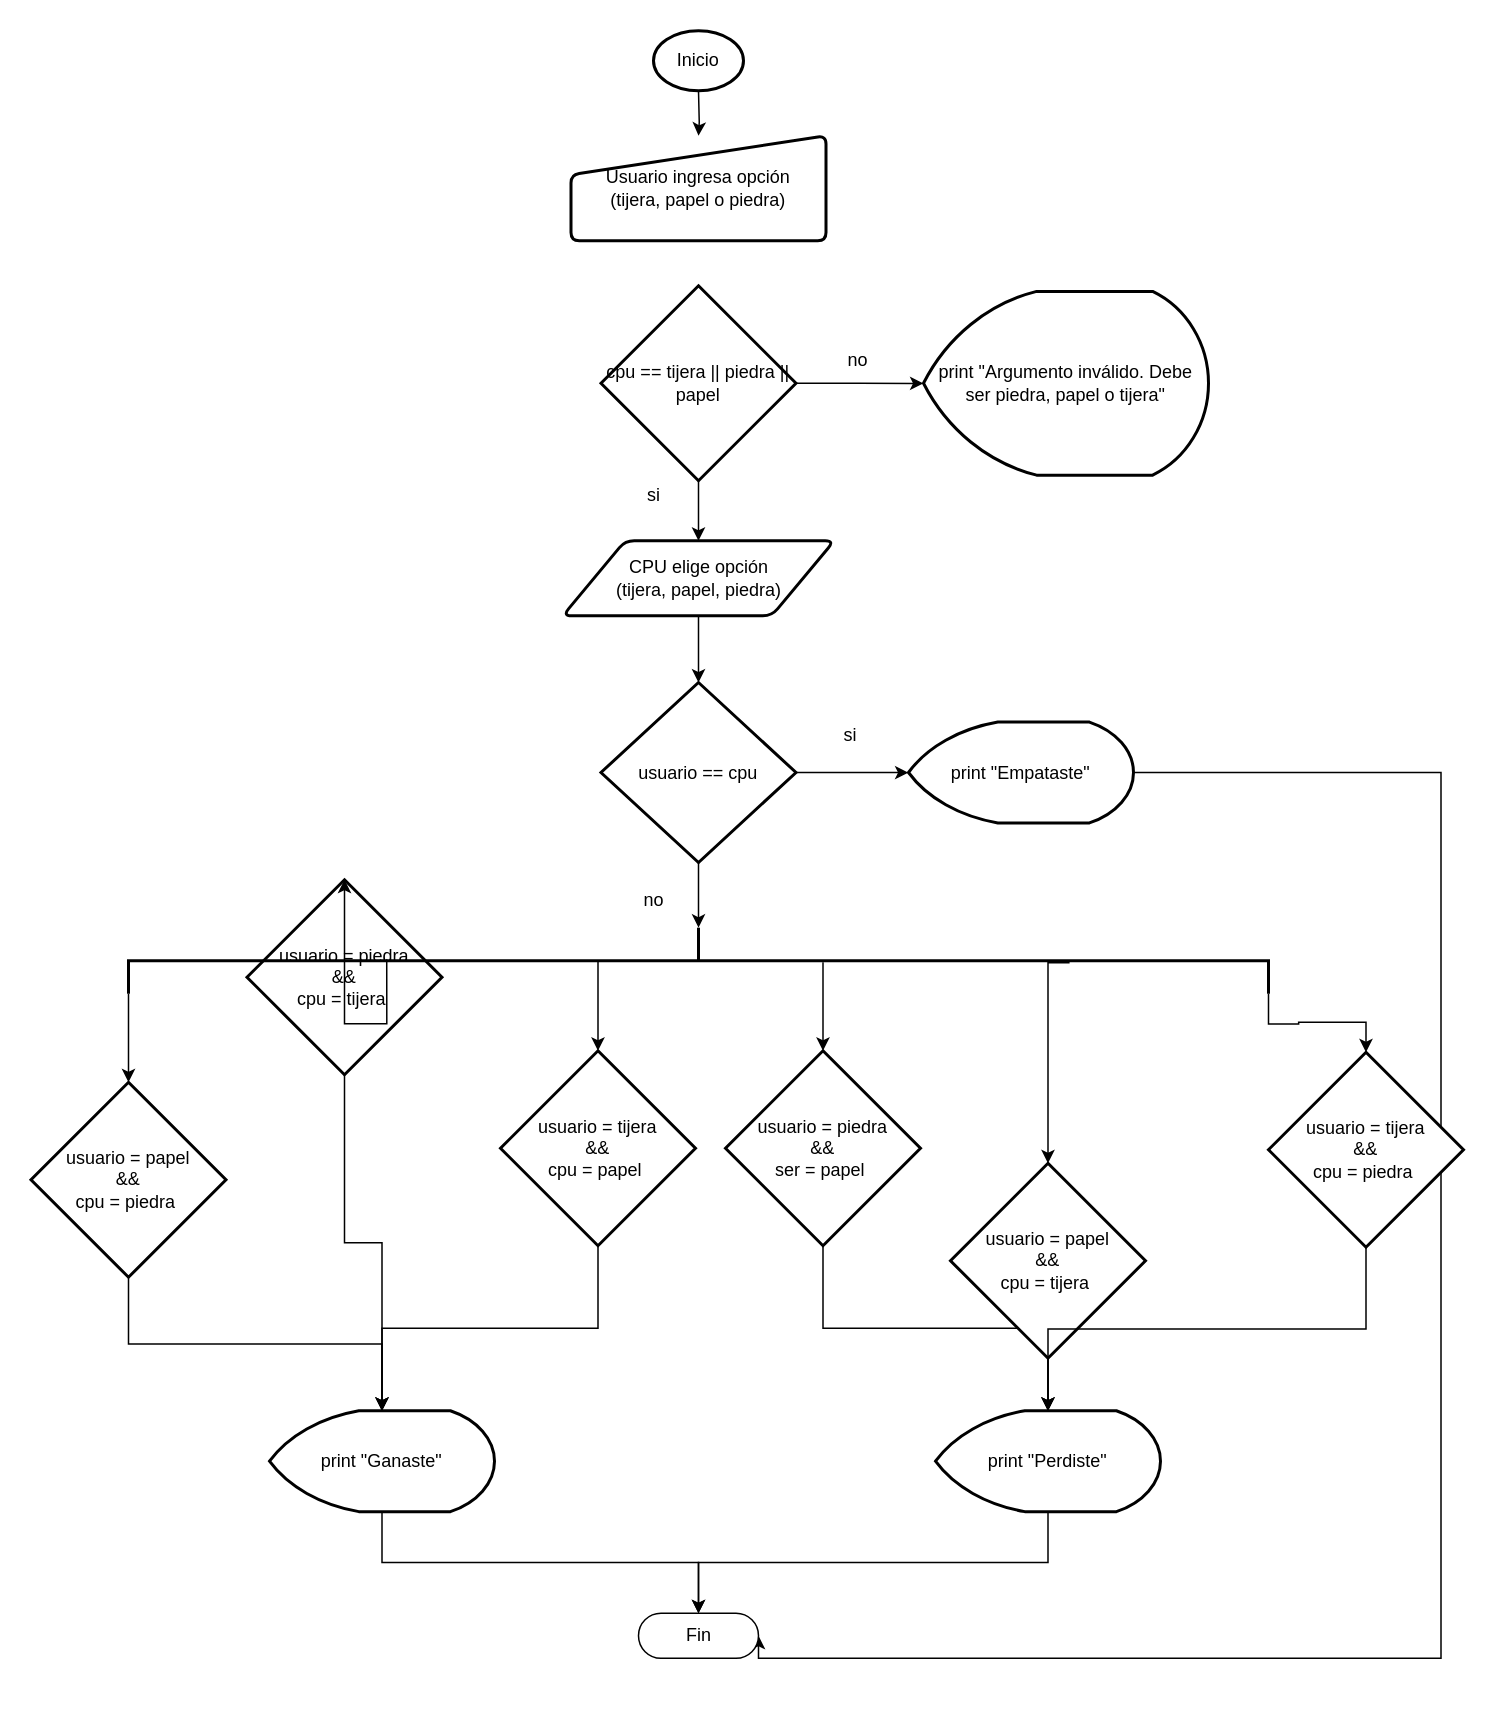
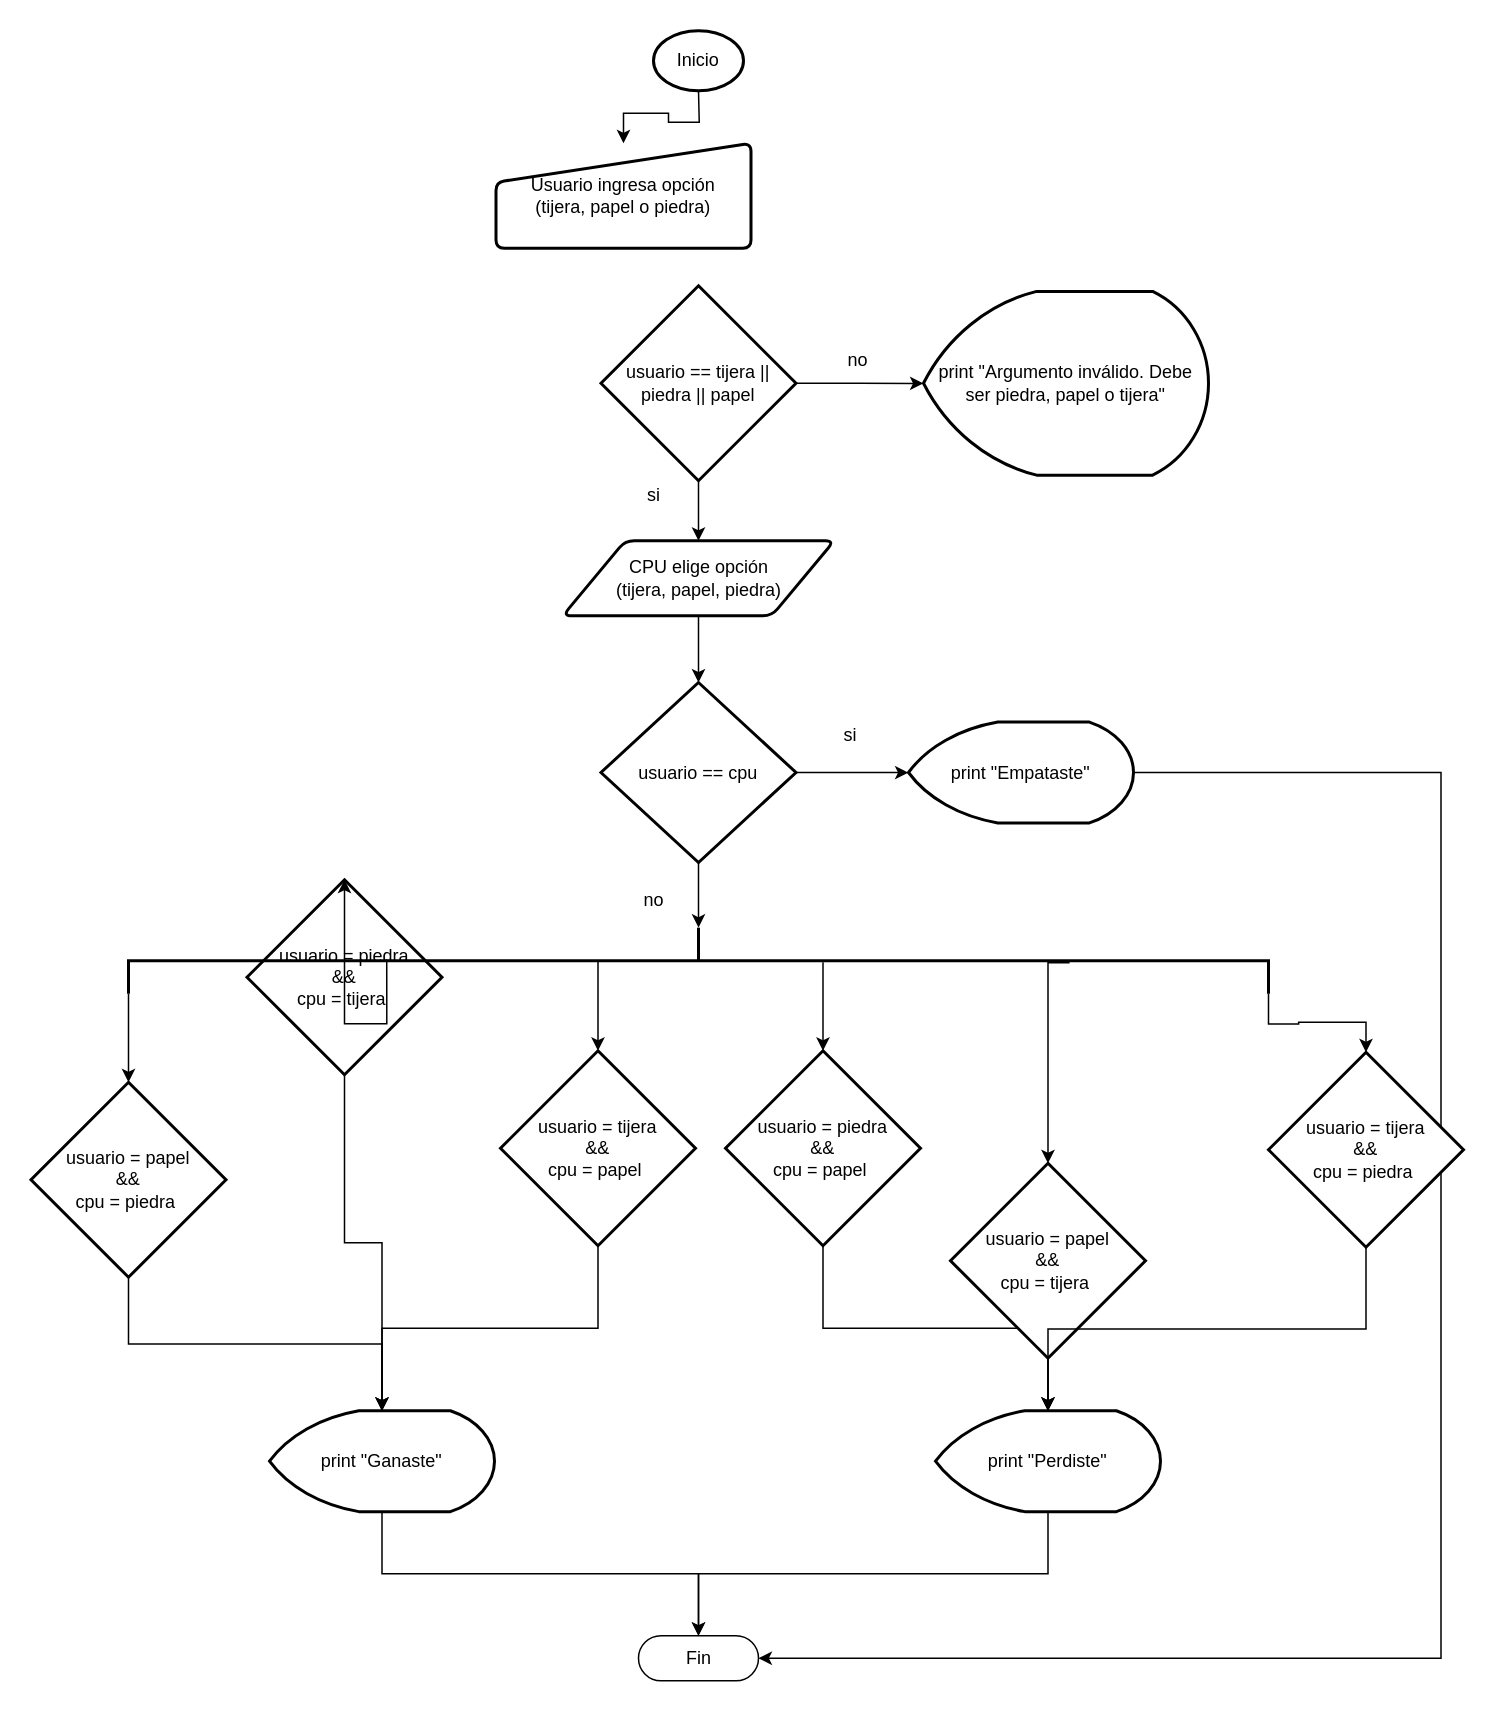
  <mxCell id="0" />
  <mxCell id="1" parent="0" />
  <mxCell id="2" value="" style="edgeStyle=orthogonalEdgeStyle;rounded=0;orthogonalLoop=1;jettySize=auto;html=1;" edge="1" parent="1" target="7"><mxGeometry relative="1" as="geometry"><mxPoint x="465" y="60" as="sourcePoint" /></mxGeometry></mxCell>
  <mxCell id="3" value="Inicio" style="strokeWidth=2;html=1;shape=mxgraph.flowchart.start_1;whiteSpace=wrap;" vertex="1" parent="1"><mxGeometry x="435" y="20" width="60" height="40" as="geometry" /></mxCell>
  <mxCell id="4" value="" style="edgeStyle=orthogonalEdgeStyle;rounded=0;orthogonalLoop=1;jettySize=auto;html=1;" edge="1" parent="1" source="5" target="10"><mxGeometry relative="1" as="geometry" /></mxCell>
  <mxCell id="5" value="CPU elige opción&lt;br&gt;(tijera, papel, piedra)" style="shape=parallelogram;html=1;strokeWidth=2;perimeter=parallelogramPerimeter;whiteSpace=wrap;rounded=1;arcSize=12;size=0.23;" vertex="1" parent="1"><mxGeometry x="374.5" y="360" width="181" height="50" as="geometry" /></mxCell>
  <mxCell id="6" value="" style="edgeStyle=orthogonalEdgeStyle;rounded=0;orthogonalLoop=1;jettySize=auto;html=1;exitX=1;exitY=0.5;exitDx=0;exitDy=0;exitPerimeter=0;" edge="1" parent="1" source="14" target="11"><mxGeometry relative="1" as="geometry" /></mxCell>
- <mxCell id="7" value="&lt;span&gt;Usuario ingresa opción&lt;/span&gt;&lt;br&gt;&lt;span&gt;(tijera, papel o piedra)&lt;/span&gt;" style="html=1;strokeWidth=2;shape=manualInput;whiteSpace=wrap;rounded=1;size=26;arcSize=11;" vertex="1" parent="1"><mxGeometry x="380" y="90" width="170" height="70" as="geometry" /></mxCell>
+ <mxCell id="7" value="&lt;span&gt;Usuario ingresa opción&lt;/span&gt;&lt;br&gt;&lt;span&gt;(tijera, papel o piedra)&lt;/span&gt;" style="html=1;strokeWidth=2;shape=manualInput;whiteSpace=wrap;rounded=1;size=26;arcSize=11;" vertex="1" parent="1"><mxGeometry x="330" y="95" width="170" height="70" as="geometry" /></mxCell>
  <mxCell id="8" value="" style="edgeStyle=orthogonalEdgeStyle;rounded=0;orthogonalLoop=1;jettySize=auto;html=1;" edge="1" parent="1" source="10" target="17"><mxGeometry relative="1" as="geometry" /></mxCell>
  <mxCell id="9" style="edgeStyle=orthogonalEdgeStyle;rounded=0;orthogonalLoop=1;jettySize=auto;html=1;entryX=0;entryY=0.5;entryDx=0;entryDy=0;entryPerimeter=0;" edge="1" parent="1" source="10" target="28"><mxGeometry relative="1" as="geometry"><Array as="points"><mxPoint x="465" y="618" /></Array></mxGeometry></mxCell>
  <mxCell id="10" value="usuario == cpu" style="strokeWidth=2;html=1;shape=mxgraph.flowchart.decision;whiteSpace=wrap;" vertex="1" parent="1"><mxGeometry x="400" y="454.5" width="130" height="120" as="geometry" /></mxCell>
  <mxCell id="11" value="print &quot;Argumento inválido. Debe ser piedra, papel o tijera&quot;" style="strokeWidth=2;html=1;shape=mxgraph.flowchart.display;whiteSpace=wrap;" vertex="1" parent="1"><mxGeometry x="615" y="193.75" width="190" height="122.5" as="geometry" /></mxCell>
  <mxCell id="12" value="no" style="text;html=1;align=center;verticalAlign=middle;resizable=0;points=[];autosize=1;" vertex="1" parent="1"><mxGeometry x="555.5" y="230" width="30" height="20" as="geometry" /></mxCell>
  <mxCell id="13" value="" style="edgeStyle=orthogonalEdgeStyle;rounded=0;orthogonalLoop=1;jettySize=auto;html=1;" edge="1" parent="1" source="14" target="5"><mxGeometry relative="1" as="geometry" /></mxCell>
- <mxCell id="14" value="cpu == tijera || piedra || papel" style="strokeWidth=2;html=1;shape=mxgraph.flowchart.decision;whiteSpace=wrap;" vertex="1" parent="1"><mxGeometry x="400" y="190" width="130" height="130" as="geometry" /></mxCell>
+ <mxCell id="14" value="usuario == tijera || piedra || papel" style="strokeWidth=2;html=1;shape=mxgraph.flowchart.decision;whiteSpace=wrap;" vertex="1" parent="1"><mxGeometry x="400" y="190" width="130" height="130" as="geometry" /></mxCell>
  <mxCell id="15" value="si" style="text;html=1;align=center;verticalAlign=middle;resizable=0;points=[];autosize=1;" vertex="1" parent="1"><mxGeometry x="425" y="320" width="20" height="20" as="geometry" /></mxCell>
  <mxCell id="16" style="edgeStyle=orthogonalEdgeStyle;rounded=0;orthogonalLoop=1;jettySize=auto;html=1;exitX=1;exitY=0.5;exitDx=0;exitDy=0;exitPerimeter=0;entryX=1;entryY=0.5;entryDx=0;entryDy=0;entryPerimeter=0;" edge="1" parent="1" source="17" target="43"><mxGeometry relative="1" as="geometry"><Array as="points"><mxPoint x="960" y="514" /><mxPoint x="960" y="1105" /></Array></mxGeometry></mxCell>
  <mxCell id="17" value="print &quot;Empataste&quot;" style="strokeWidth=2;html=1;shape=mxgraph.flowchart.display;whiteSpace=wrap;" vertex="1" parent="1"><mxGeometry x="605" y="480.88" width="150" height="67.25" as="geometry" /></mxCell>
  <mxCell id="18" value="si" style="text;html=1;align=center;verticalAlign=middle;resizable=0;points=[];autosize=1;" vertex="1" parent="1"><mxGeometry x="555.5" y="480" width="20" height="20" as="geometry" /></mxCell>
  <mxCell id="19" style="edgeStyle=orthogonalEdgeStyle;rounded=0;orthogonalLoop=1;jettySize=auto;html=1;exitX=0.5;exitY=1;exitDx=0;exitDy=0;exitPerimeter=0;" edge="1" parent="1" source="20" target="40"><mxGeometry relative="1" as="geometry" /></mxCell>
  <mxCell id="20" value="&lt;span&gt;usuario = piedra&lt;br&gt;&amp;amp;&amp;amp;&lt;br&gt;cpu = tijera&amp;nbsp;&lt;br&gt;&lt;/span&gt;" style="strokeWidth=2;html=1;shape=mxgraph.flowchart.decision;whiteSpace=wrap;" vertex="1" parent="1"><mxGeometry x="164" y="586" width="130" height="130" as="geometry" /></mxCell>
  <mxCell id="21" value="no" style="text;html=1;align=center;verticalAlign=middle;resizable=0;points=[];autosize=1;" vertex="1" parent="1"><mxGeometry x="420" y="590" width="30" height="20" as="geometry" /></mxCell>
  <mxCell id="22" style="edgeStyle=orthogonalEdgeStyle;rounded=0;orthogonalLoop=1;jettySize=auto;html=1;exitX=0.5;exitY=1;exitDx=0;exitDy=0;exitPerimeter=0;" edge="1" parent="1" source="23" target="40"><mxGeometry relative="1" as="geometry" /></mxCell>
  <mxCell id="23" value="&lt;span&gt;usuario = tijera&lt;br&gt;&amp;amp;&amp;amp;&lt;br&gt;cpu = papel&amp;nbsp;&lt;br&gt;&lt;/span&gt;" style="strokeWidth=2;html=1;shape=mxgraph.flowchart.decision;whiteSpace=wrap;" vertex="1" parent="1"><mxGeometry x="333" y="700" width="130" height="130" as="geometry" /></mxCell>
  <mxCell id="24" style="edgeStyle=orthogonalEdgeStyle;rounded=0;orthogonalLoop=1;jettySize=auto;html=1;exitX=0.477;exitY=0.784;exitDx=0;exitDy=0;exitPerimeter=0;entryX=0.5;entryY=0;entryDx=0;entryDy=0;entryPerimeter=0;" edge="1" parent="1" target="20"><mxGeometry relative="1" as="geometry"><mxPoint x="257.155" y="638.986" as="sourcePoint" /><mxPoint x="283" y="690" as="targetPoint" /><Array as="points"><mxPoint x="253" y="682" /><mxPoint x="254" y="682" /></Array></mxGeometry></mxCell>
  <mxCell id="25" style="edgeStyle=orthogonalEdgeStyle;rounded=0;orthogonalLoop=1;jettySize=auto;html=1;exitX=0.5;exitY=0.586;exitDx=0;exitDy=0;exitPerimeter=0;entryX=0.5;entryY=0;entryDx=0;entryDy=0;entryPerimeter=0;" edge="1" parent="1" target="23"><mxGeometry relative="1" as="geometry"><mxPoint x="407.635" y="640" as="sourcePoint" /><Array as="points"><mxPoint x="398" y="640" /></Array></mxGeometry></mxCell>
  <mxCell id="26" style="edgeStyle=orthogonalEdgeStyle;rounded=0;orthogonalLoop=1;jettySize=auto;html=1;exitX=1;exitY=1;exitDx=0;exitDy=0;exitPerimeter=0;" edge="1" parent="1" source="28" target="34"><mxGeometry relative="1" as="geometry"><mxPoint x="92.995" y="662.035" as="sourcePoint" /></mxGeometry></mxCell>
  <mxCell id="27" style="edgeStyle=orthogonalEdgeStyle;rounded=0;orthogonalLoop=1;jettySize=auto;html=1;exitX=1;exitY=0;exitDx=0;exitDy=0;exitPerimeter=0;entryX=0.5;entryY=0;entryDx=0;entryDy=0;entryPerimeter=0;" edge="1" parent="1" source="28" target="38"><mxGeometry relative="1" as="geometry"><mxPoint x="852.995" y="662.035" as="sourcePoint" /></mxGeometry></mxCell>
  <mxCell id="28" value="" style="strokeWidth=2;html=1;shape=mxgraph.flowchart.annotation_2;align=left;labelPosition=right;pointerEvents=1;rotation=90;" vertex="1" parent="1"><mxGeometry x="442.96" y="260" width="44.07" height="760" as="geometry" /></mxCell>
  <mxCell id="29" style="edgeStyle=orthogonalEdgeStyle;rounded=0;orthogonalLoop=1;jettySize=auto;html=1;exitX=0.5;exitY=1;exitDx=0;exitDy=0;exitPerimeter=0;" edge="1" parent="1" source="30" target="42"><mxGeometry relative="1" as="geometry" /></mxCell>
- <mxCell id="30" value="&lt;span&gt;usuario = piedra&lt;br&gt;&amp;amp;&amp;amp;&lt;br&gt;ser = papel&amp;nbsp;&lt;br&gt;&lt;/span&gt;" style="strokeWidth=2;html=1;shape=mxgraph.flowchart.decision;whiteSpace=wrap;" vertex="1" parent="1"><mxGeometry x="483" y="700" width="130" height="130" as="geometry" /></mxCell>
+ <mxCell id="30" value="&lt;span&gt;usuario = piedra&lt;br&gt;&amp;amp;&amp;amp;&lt;br&gt;cpu = papel&amp;nbsp;&lt;br&gt;&lt;/span&gt;" style="strokeWidth=2;html=1;shape=mxgraph.flowchart.decision;whiteSpace=wrap;" vertex="1" parent="1"><mxGeometry x="483" y="700" width="130" height="130" as="geometry" /></mxCell>
  <mxCell id="31" style="edgeStyle=orthogonalEdgeStyle;rounded=0;orthogonalLoop=1;jettySize=auto;html=1;exitX=0.5;exitY=1;exitDx=0;exitDy=0;exitPerimeter=0;" edge="1" parent="1" source="32"><mxGeometry relative="1" as="geometry"><mxPoint x="698" y="940" as="targetPoint" /></mxGeometry></mxCell>
  <mxCell id="32" value="&lt;span&gt;usuario = papel&lt;br&gt;&amp;amp;&amp;amp;&lt;br&gt;cpu = tijera&amp;nbsp;&lt;br&gt;&lt;/span&gt;" style="strokeWidth=2;html=1;shape=mxgraph.flowchart.decision;whiteSpace=wrap;" vertex="1" parent="1"><mxGeometry x="633" y="775" width="130" height="130" as="geometry" /></mxCell>
  <mxCell id="33" style="edgeStyle=orthogonalEdgeStyle;rounded=0;orthogonalLoop=1;jettySize=auto;html=1;exitX=0.5;exitY=1;exitDx=0;exitDy=0;exitPerimeter=0;" edge="1" parent="1" source="34" target="40"><mxGeometry relative="1" as="geometry" /></mxCell>
  <mxCell id="34" value="&lt;span&gt;usuario = papel&lt;br&gt;&amp;amp;&amp;amp;&lt;br&gt;cpu = piedra&amp;nbsp;&lt;br&gt;&lt;/span&gt;" style="strokeWidth=2;html=1;shape=mxgraph.flowchart.decision;whiteSpace=wrap;" vertex="1" parent="1"><mxGeometry x="20" y="721" width="130" height="130" as="geometry" /></mxCell>
  <mxCell id="35" style="edgeStyle=orthogonalEdgeStyle;rounded=0;orthogonalLoop=1;jettySize=auto;html=1;entryX=0.5;entryY=0;entryDx=0;entryDy=0;entryPerimeter=0;" edge="1" parent="1" target="30"><mxGeometry relative="1" as="geometry"><mxPoint x="548" y="641" as="sourcePoint" /><mxPoint x="548" y="680" as="targetPoint" /><Array as="points"><mxPoint x="548" y="650" /><mxPoint x="548" y="650" /></Array></mxGeometry></mxCell>
  <mxCell id="36" style="edgeStyle=orthogonalEdgeStyle;rounded=0;orthogonalLoop=1;jettySize=auto;html=1;entryX=0.5;entryY=0;entryDx=0;entryDy=0;entryPerimeter=0;exitX=0.531;exitY=0.185;exitDx=0;exitDy=0;exitPerimeter=0;" edge="1" parent="1" target="32"><mxGeometry relative="1" as="geometry"><mxPoint x="712.395" y="641.366" as="sourcePoint" /><mxPoint x="558" y="710" as="targetPoint" /><Array as="points"><mxPoint x="698" y="641" /></Array></mxGeometry></mxCell>
  <mxCell id="37" style="edgeStyle=orthogonalEdgeStyle;rounded=0;orthogonalLoop=1;jettySize=auto;html=1;exitX=0.5;exitY=1;exitDx=0;exitDy=0;exitPerimeter=0;" edge="1" parent="1" source="38" target="42"><mxGeometry relative="1" as="geometry" /></mxCell>
  <mxCell id="38" value="&lt;span&gt;usuario = tijera&lt;br&gt;&amp;amp;&amp;amp;&lt;br&gt;cpu = piedra&amp;nbsp;&lt;br&gt;&lt;/span&gt;" style="strokeWidth=2;html=1;shape=mxgraph.flowchart.decision;whiteSpace=wrap;" vertex="1" parent="1"><mxGeometry x="845" y="701" width="130" height="130" as="geometry" /></mxCell>
  <mxCell id="39" style="edgeStyle=orthogonalEdgeStyle;rounded=0;orthogonalLoop=1;jettySize=auto;html=1;exitX=0.5;exitY=1;exitDx=0;exitDy=0;exitPerimeter=0;" edge="1" parent="1" source="40" target="43"><mxGeometry relative="1" as="geometry" /></mxCell>
  <mxCell id="40" value="print &quot;Ganaste&quot;" style="strokeWidth=2;html=1;shape=mxgraph.flowchart.display;whiteSpace=wrap;" vertex="1" parent="1"><mxGeometry x="179" y="940" width="150" height="67.25" as="geometry" /></mxCell>
  <mxCell id="41" style="edgeStyle=orthogonalEdgeStyle;rounded=0;orthogonalLoop=1;jettySize=auto;html=1;exitX=0.5;exitY=1;exitDx=0;exitDy=0;exitPerimeter=0;" edge="1" parent="1" source="42" target="43"><mxGeometry relative="1" as="geometry" /></mxCell>
  <mxCell id="42" value="print &quot;Perdiste&quot;" style="strokeWidth=2;html=1;shape=mxgraph.flowchart.display;whiteSpace=wrap;" vertex="1" parent="1"><mxGeometry x="623" y="940" width="150" height="67.25" as="geometry" /></mxCell>
- <mxCell id="43" value="Fin" style="html=1;dashed=0;whitespace=wrap;shape=mxgraph.dfd.start" vertex="1" parent="1"><mxGeometry x="425" y="1075" width="80" height="30" as="geometry" /></mxCell>
+ <mxCell id="43" value="Fin" style="html=1;dashed=0;whitespace=wrap;shape=mxgraph.dfd.start" vertex="1" parent="1"><mxGeometry x="425" y="1090" width="80" height="30" as="geometry" /></mxCell>
